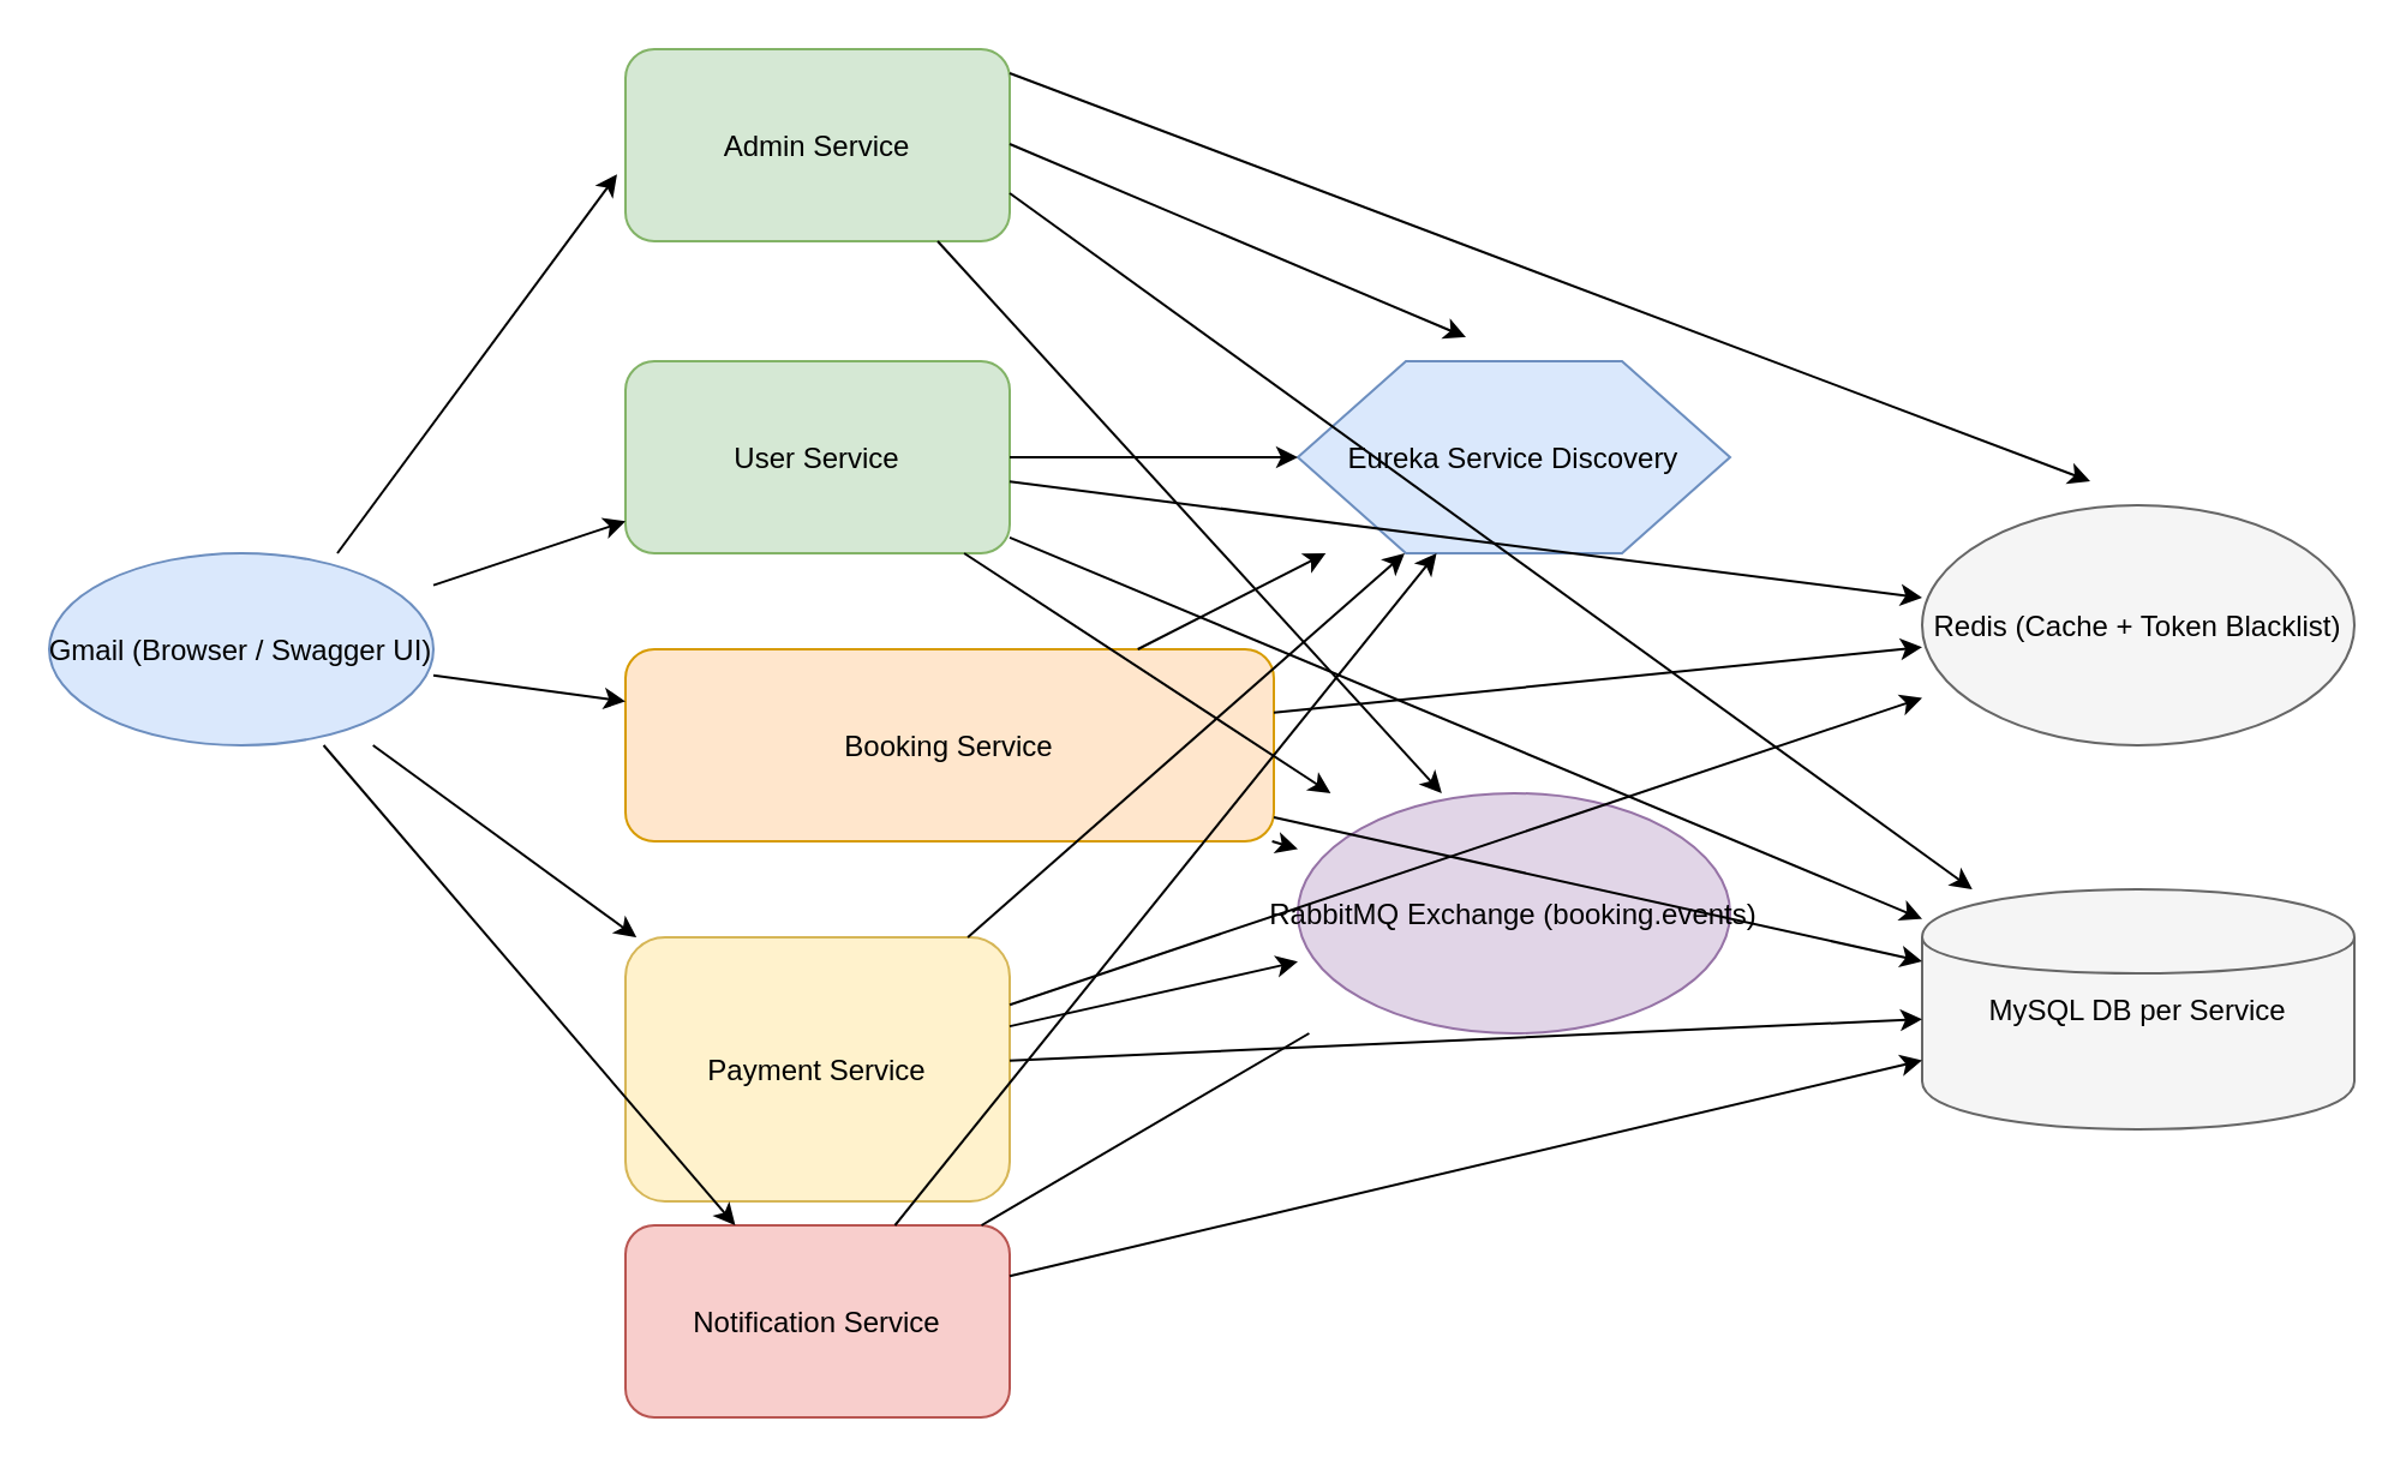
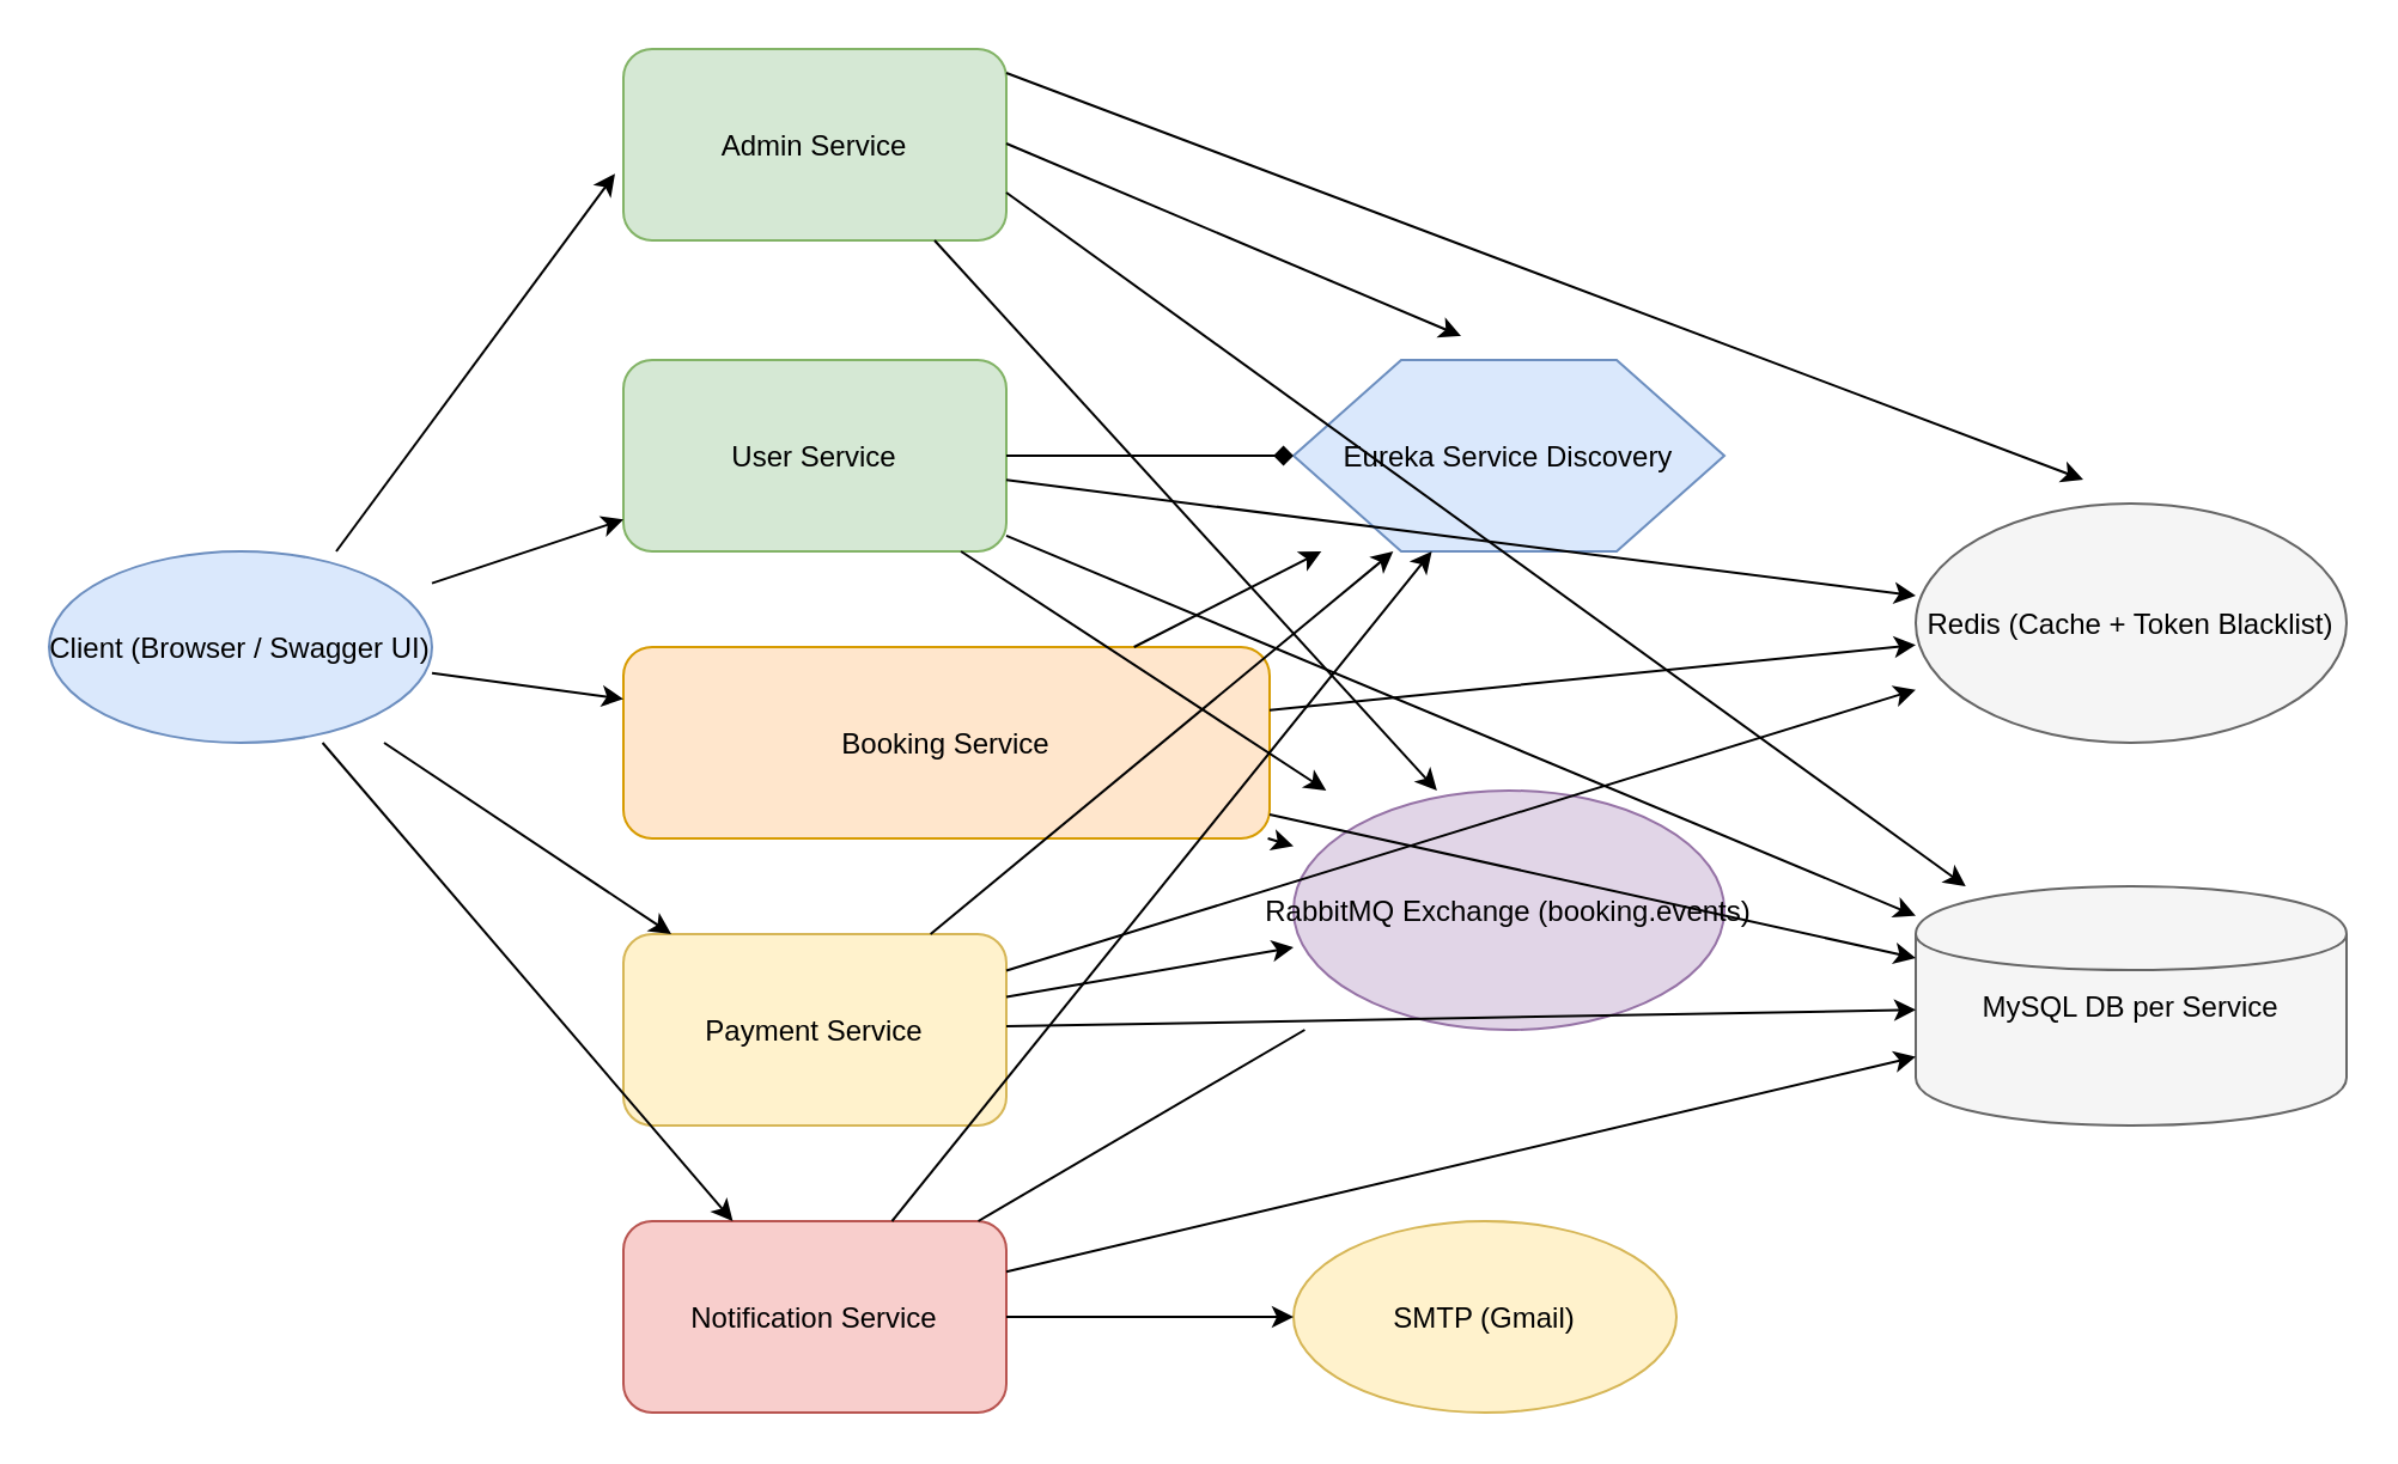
  <mxCell id="0" />
  <mxCell id="1" parent="0" />
- <mxCell id="2" value="Gmail (Browser / Swagger UI)" style="shape=ellipse;fillColor=#dae8fc;strokeColor=#6c8ebf;" parent="1" vertex="1"><mxGeometry x="20" y="230" width="160" height="80" as="geometry" /></mxCell>
+ <mxCell id="2" value="Client (Browser / Swagger UI)" style="shape=ellipse;fillColor=#dae8fc;strokeColor=#6c8ebf;" parent="1" vertex="1"><mxGeometry x="20" y="230" width="160" height="80" as="geometry" /></mxCell>
  <mxCell id="3" value="User Service" style="shape=rectangle;rounded=1;fillColor=#d5e8d4;strokeColor=#82b366;" parent="1" vertex="1"><mxGeometry x="260" y="150" width="160" height="80" as="geometry" /></mxCell>
  <mxCell id="4" value="Booking Service" style="shape=rectangle;rounded=1;fillColor=#ffe6cc;strokeColor=#d79b00;" parent="1" vertex="1"><mxGeometry x="260" y="270" width="270" height="80" as="geometry" /></mxCell>
- <mxCell id="5" value="Payment Service" style="shape=rectangle;rounded=1;fillColor=#fff2cc;strokeColor=#d6b656;" parent="1" vertex="1"><mxGeometry x="260" y="390" width="160" height="110" as="geometry" /></mxCell>
+ <mxCell id="5" value="Payment Service" style="shape=rectangle;rounded=1;fillColor=#fff2cc;strokeColor=#d6b656;" parent="1" vertex="1"><mxGeometry x="260" y="390" width="160" height="80" as="geometry" /></mxCell>
  <mxCell id="6" value="Notification Service" style="shape=rectangle;rounded=1;fillColor=#f8cecc;strokeColor=#b85450;" parent="1" vertex="1"><mxGeometry x="260" y="510" width="160" height="80" as="geometry" /></mxCell>
  <mxCell id="7" value="RabbitMQ Exchange (booking.events)" style="shape=ellipse;fillColor=#e1d5e7;strokeColor=#9673a6;" parent="1" vertex="1"><mxGeometry x="540" y="330" width="180" height="100" as="geometry" /></mxCell>
  <mxCell id="8" value="Redis (Cache + Token Blacklist)" style="shape=ellipse;fillColor=#f5f5f5;strokeColor=#666666;" parent="1" vertex="1"><mxGeometry x="800" y="210" width="180" height="100" as="geometry" /></mxCell>
  <mxCell id="9" value="MySQL DB per Service" style="shape=cylinder;fillColor=#f5f5f5;strokeColor=#666666;" parent="1" vertex="1"><mxGeometry x="800" y="370" width="180" height="100" as="geometry" /></mxCell>
  <mxCell id="10" value="Eureka Service Discovery" style="shape=hexagon;fillColor=#dae8fc;strokeColor=#6c8ebf;" parent="1" vertex="1"><mxGeometry x="540" y="150" width="180" height="80" as="geometry" /></mxCell>
+ <mxCell id="11" value="SMTP (Gmail)" style="shape=ellipse;fillColor=#fff2cc;strokeColor=#d6b656;" parent="1" vertex="1"><mxGeometry x="540" y="510" width="160" height="80" as="geometry" /></mxCell>
  <mxCell id="12" parent="1" source="2" target="3" edge="1"><mxGeometry relative="1" as="geometry" /></mxCell>
  <mxCell id="13" parent="1" source="2" target="4" edge="1"><mxGeometry relative="1" as="geometry" /></mxCell>
  <mxCell id="14" parent="1" source="2" target="5" edge="1"><mxGeometry relative="1" as="geometry" /></mxCell>
  <mxCell id="15" parent="1" source="2" target="6" edge="1"><mxGeometry relative="1" as="geometry" /></mxCell>
  <mxCell id="16" parent="1" source="3" target="7" edge="1"><mxGeometry relative="1" as="geometry" /></mxCell>
  <mxCell id="17" parent="1" source="4" target="7" edge="1"><mxGeometry relative="1" as="geometry" /></mxCell>
  <mxCell id="18" parent="1" source="5" target="7" edge="1"><mxGeometry relative="1" as="geometry" /></mxCell>
  <mxCell id="19" parent="1" source="6" target="7" edge="1" style="endArrow=none;"><mxGeometry relative="1" as="geometry" /></mxCell>
  <mxCell id="20" parent="1" source="3" target="8" edge="1"><mxGeometry relative="1" as="geometry" /></mxCell>
  <mxCell id="21" parent="1" source="4" target="8" edge="1"><mxGeometry relative="1" as="geometry" /></mxCell>
  <mxCell id="22" parent="1" source="5" target="8" edge="1"><mxGeometry relative="1" as="geometry" /></mxCell>
  <mxCell id="23" parent="1" source="3" target="9" edge="1"><mxGeometry relative="1" as="geometry" /></mxCell>
  <mxCell id="24" parent="1" source="4" target="9" edge="1"><mxGeometry relative="1" as="geometry" /></mxCell>
  <mxCell id="25" parent="1" source="5" target="9" edge="1"><mxGeometry relative="1" as="geometry" /></mxCell>
  <mxCell id="26" parent="1" source="6" target="9" edge="1"><mxGeometry relative="1" as="geometry" /></mxCell>
- <mxCell id="27" parent="1" source="3" target="10" edge="1"><mxGeometry relative="1" as="geometry" /></mxCell>
+ <mxCell id="27" parent="1" source="3" target="10" edge="1" style="endArrow=diamond;"><mxGeometry relative="1" as="geometry" /></mxCell>
  <mxCell id="28" parent="1" source="4" target="10" edge="1"><mxGeometry relative="1" as="geometry" /></mxCell>
  <mxCell id="29" parent="1" source="5" target="10" edge="1"><mxGeometry relative="1" as="geometry" /></mxCell>
  <mxCell id="30" parent="1" source="6" target="10" edge="1"><mxGeometry relative="1" as="geometry" /></mxCell>
+ <mxCell id="31" parent="1" source="6" target="11" edge="1"><mxGeometry relative="1" as="geometry" /></mxCell>
  <mxCell id="32" value="Admin Service" style="shape=rectangle;rounded=1;fillColor=#d5e8d4;strokeColor=#82b366;" vertex="1" parent="1"><mxGeometry x="260" y="20" width="160" height="80" as="geometry" /></mxCell>
  <mxCell id="33" edge="1" parent="1"><mxGeometry relative="1" as="geometry"><mxPoint x="420" y="59.5" as="sourcePoint" /><mxPoint x="610" y="140" as="targetPoint" /></mxGeometry></mxCell>
  <mxCell id="34" edge="1" parent="1"><mxGeometry relative="1" as="geometry"><mxPoint x="420" y="30" as="sourcePoint" /><mxPoint x="870" y="200" as="targetPoint" /></mxGeometry></mxCell>
  <mxCell id="35" style="exitX=1;exitY=0.75;exitDx=0;exitDy=0;" edge="1" parent="1" source="32" target="9"><mxGeometry relative="1" as="geometry"><mxPoint x="430" y="90" as="sourcePoint" /><mxPoint x="880" y="260" as="targetPoint" /></mxGeometry></mxCell>
  <mxCell id="36" style="entryX=0.333;entryY=0;entryDx=0;entryDy=0;entryPerimeter=0;" edge="1" parent="1" target="7"><mxGeometry relative="1" as="geometry"><mxPoint x="390" y="100" as="sourcePoint" /><mxPoint x="780" y="380" as="targetPoint" /></mxGeometry></mxCell>
  <mxCell id="37" style="entryX=-0.022;entryY=0.652;entryDx=0;entryDy=0;entryPerimeter=0;" edge="1" parent="1" target="32"><mxGeometry relative="1" as="geometry"><mxPoint x="140" y="230" as="sourcePoint" /><mxPoint x="220" y="204" as="targetPoint" /></mxGeometry></mxCell>
